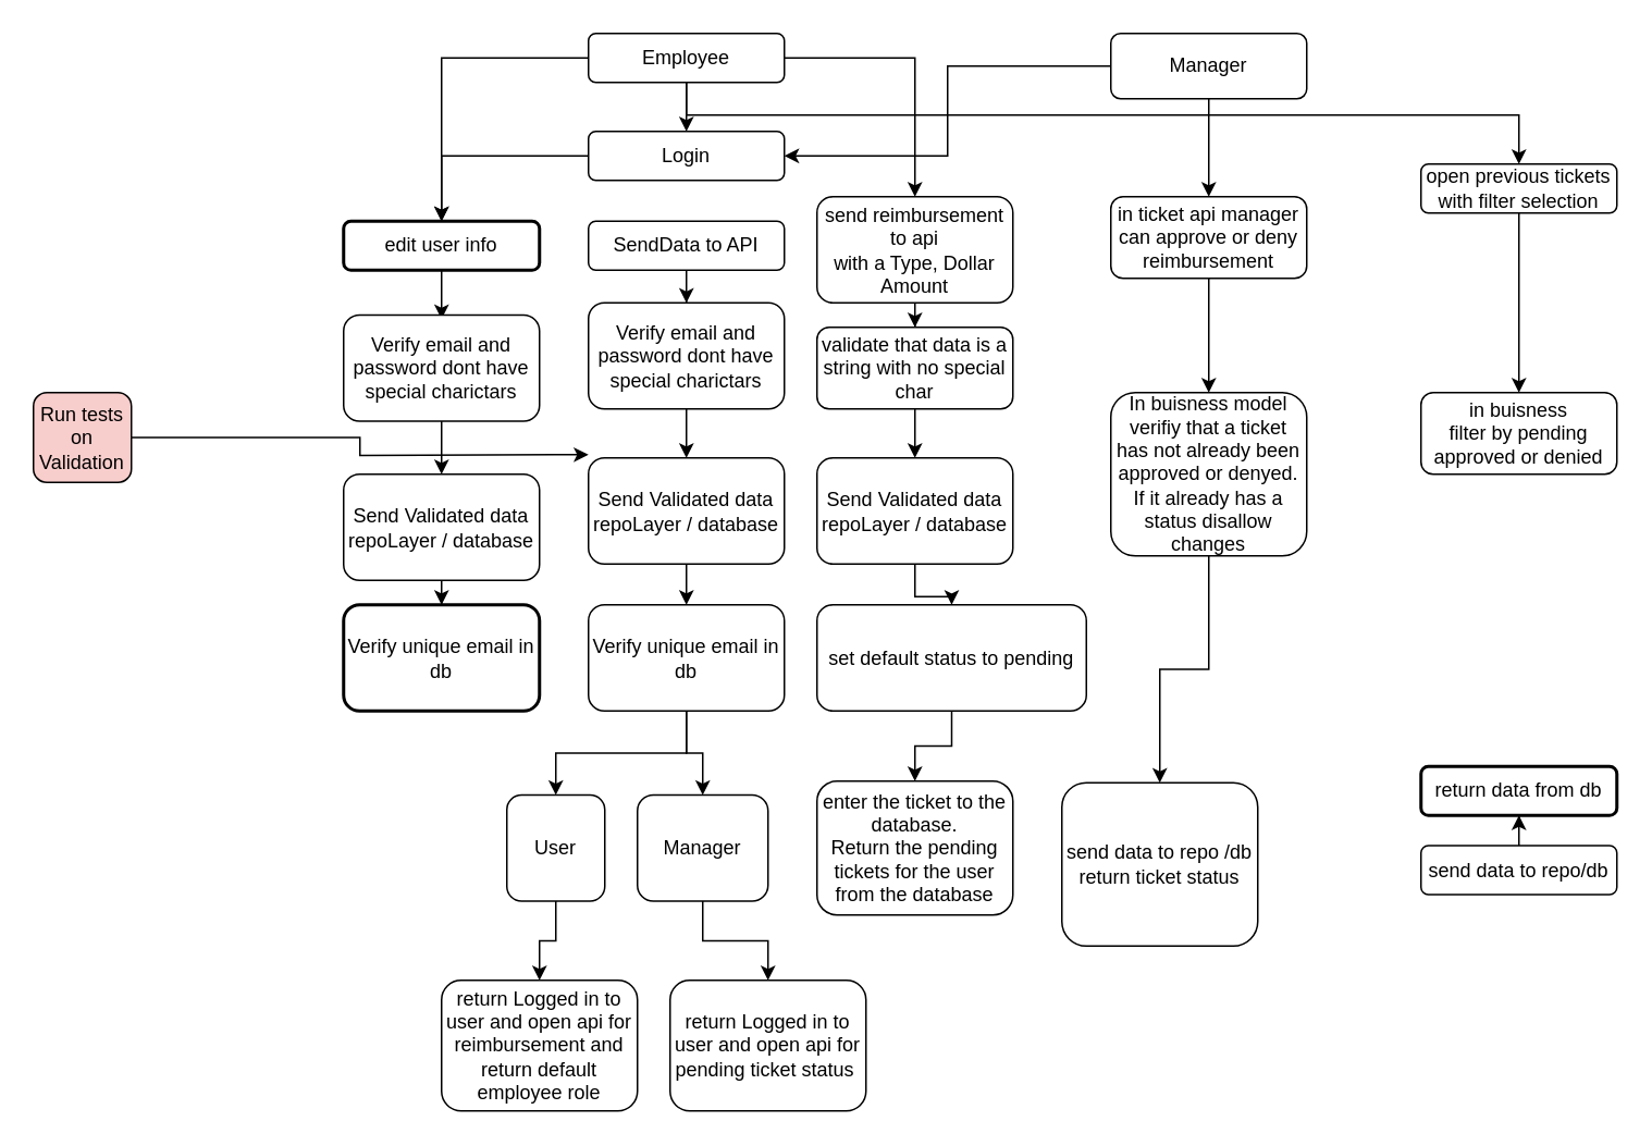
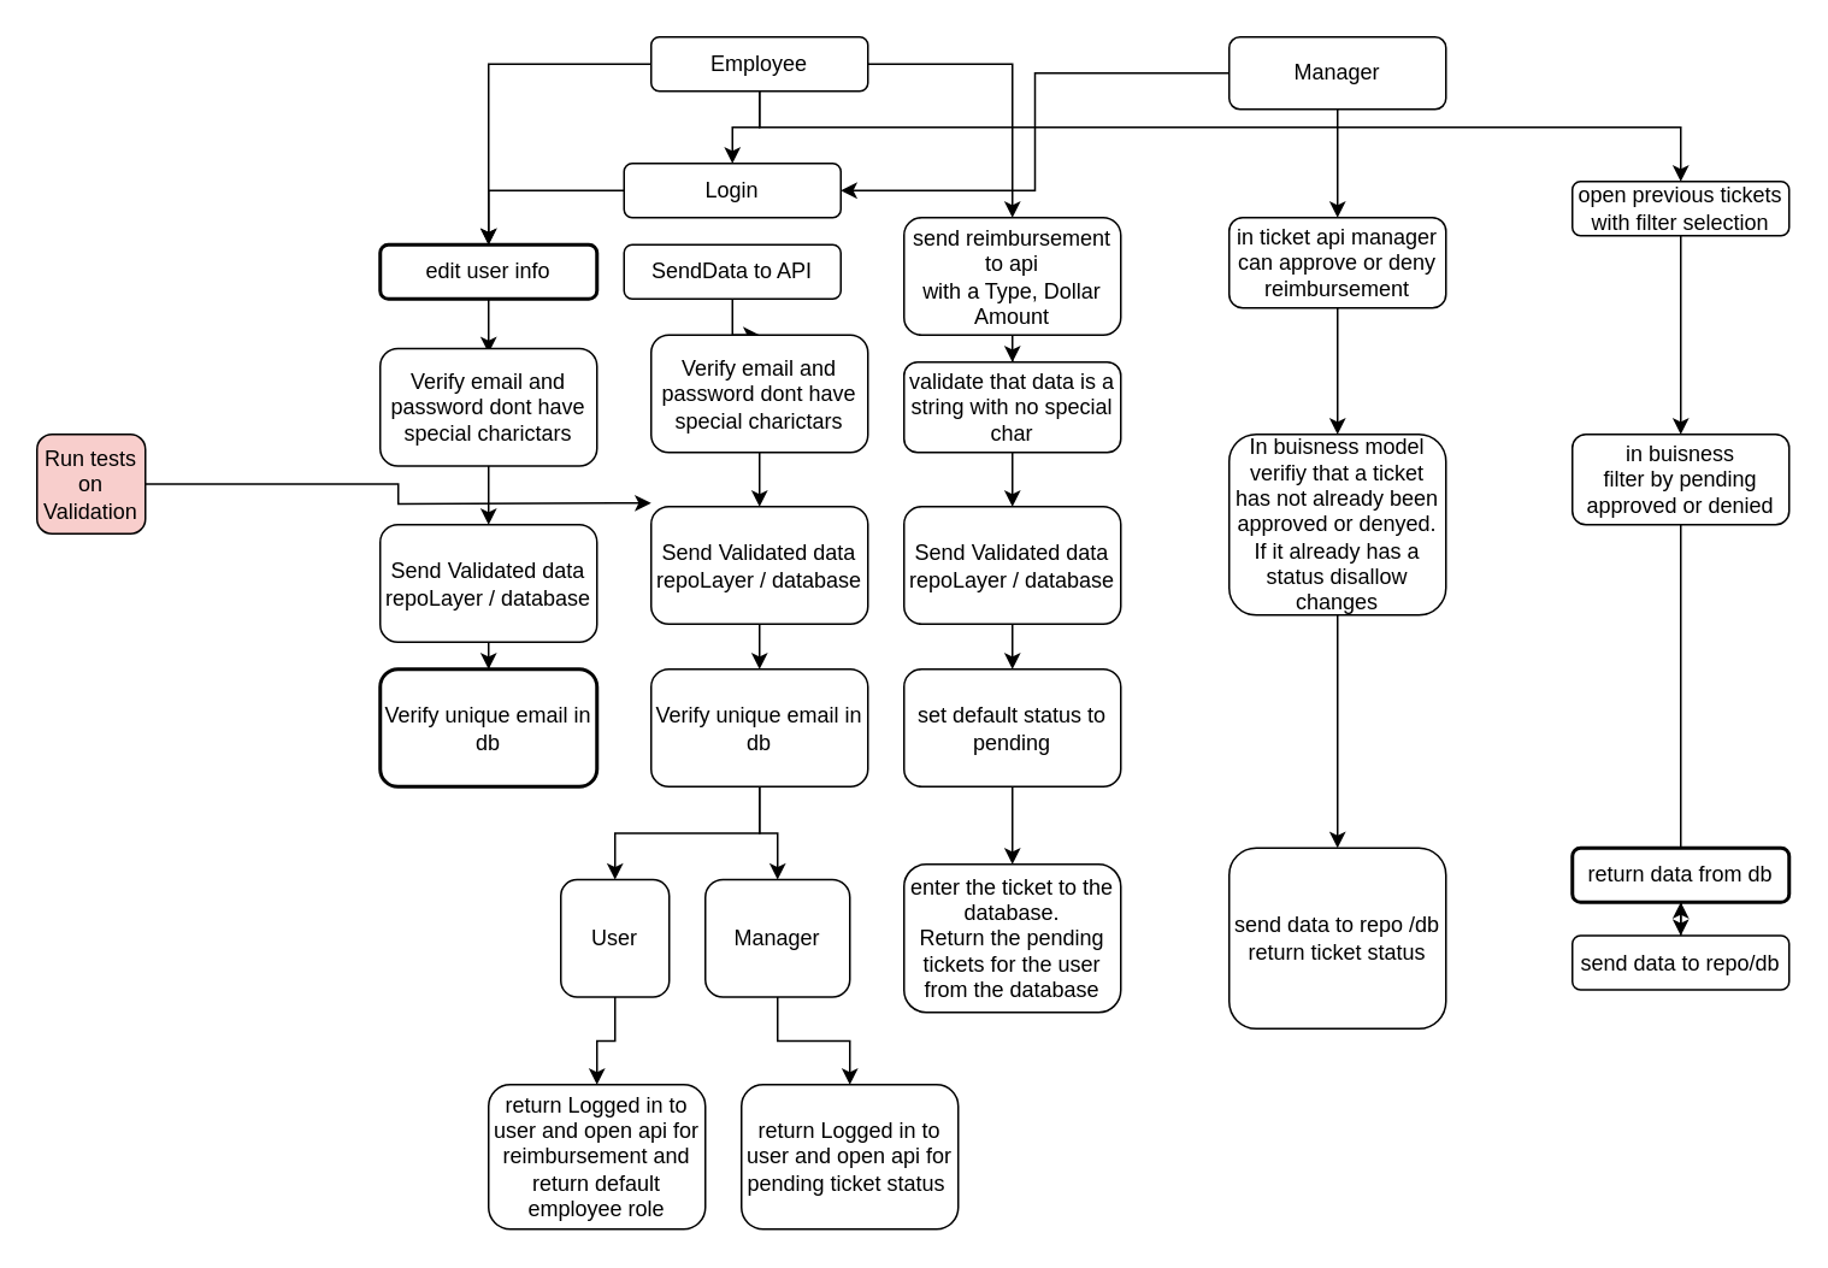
  <mxCell id="0" />
  <mxCell id="1" parent="0" />
  <mxCell id="2" style="edgeStyle=orthogonalEdgeStyle;rounded=0;orthogonalLoop=1;jettySize=auto;html=1;" parent="1" source="6" target="8" edge="1"><mxGeometry relative="1" as="geometry" /></mxCell>
  <mxCell id="3" style="edgeStyle=orthogonalEdgeStyle;rounded=0;orthogonalLoop=1;jettySize=auto;html=1;exitX=1;exitY=0.5;exitDx=0;exitDy=0;" parent="1" source="6" target="19" edge="1"><mxGeometry relative="1" as="geometry" /></mxCell>
  <mxCell id="4" style="edgeStyle=orthogonalEdgeStyle;rounded=0;orthogonalLoop=1;jettySize=auto;html=1;exitX=0.5;exitY=1;exitDx=0;exitDy=0;" parent="1" source="6" target="44" edge="1"><mxGeometry relative="1" as="geometry"><Array as="points"><mxPoint x="420" y="70" /><mxPoint x="930" y="70" /></Array></mxGeometry></mxCell>
  <mxCell id="5" style="edgeStyle=orthogonalEdgeStyle;rounded=0;orthogonalLoop=1;jettySize=auto;html=1;exitX=0;exitY=0.5;exitDx=0;exitDy=0;" parent="1" source="6" target="51" edge="1"><mxGeometry relative="1" as="geometry" /></mxCell>
  <mxCell id="6" value="Employee" style="rounded=1;whiteSpace=wrap;html=1;" parent="1" vertex="1"><mxGeometry x="360" y="20" width="120" height="30" as="geometry" /></mxCell>
  <mxCell id="7" style="edgeStyle=orthogonalEdgeStyle;rounded=0;orthogonalLoop=1;jettySize=auto;html=1;" parent="1" source="8" target="51" edge="1"><mxGeometry relative="1" as="geometry" /></mxCell>
- <mxCell id="8" value="Login" style="rounded=1;whiteSpace=wrap;html=1;" parent="1" vertex="1"><mxGeometry x="360" y="80" width="120" height="30" as="geometry" /></mxCell>
+ <mxCell id="8" value="Login" style="rounded=1;whiteSpace=wrap;html=1;" parent="1" vertex="1"><mxGeometry x="345" y="90" width="120" height="30" as="geometry" /></mxCell>
  <mxCell id="9" value="return Logged in to user and open api for reimbursement and return default employee role" style="rounded=1;whiteSpace=wrap;html=1;" parent="1" vertex="1"><mxGeometry x="270" y="600" width="120" height="80" as="geometry" /></mxCell>
  <mxCell id="10" style="edgeStyle=orthogonalEdgeStyle;rounded=0;orthogonalLoop=1;jettySize=auto;html=1;" parent="1" source="11" target="13" edge="1"><mxGeometry relative="1" as="geometry" /></mxCell>
- <mxCell id="11" value="SendData to API" style="rounded=1;whiteSpace=wrap;html=1;" parent="1" vertex="1"><mxGeometry x="360" y="135" width="120" height="30" as="geometry" /></mxCell>
+ <mxCell id="11" value="SendData to API" style="rounded=1;whiteSpace=wrap;html=1;" parent="1" vertex="1"><mxGeometry x="345" y="135" width="120" height="30" as="geometry" /></mxCell>
  <mxCell id="12" style="edgeStyle=orthogonalEdgeStyle;rounded=0;orthogonalLoop=1;jettySize=auto;html=1;exitX=0.5;exitY=1;exitDx=0;exitDy=0;" parent="1" source="13" target="15" edge="1"><mxGeometry relative="1" as="geometry" /></mxCell>
  <mxCell id="13" value="Verify email and password dont have special charictars" style="rounded=1;whiteSpace=wrap;html=1;" parent="1" vertex="1"><mxGeometry x="360" y="185" width="120" height="65" as="geometry" /></mxCell>
  <mxCell id="14" style="edgeStyle=orthogonalEdgeStyle;rounded=0;orthogonalLoop=1;jettySize=auto;html=1;" parent="1" source="15" target="24" edge="1"><mxGeometry relative="1" as="geometry" /></mxCell>
  <mxCell id="15" value="Send Validated data repoLayer / database" style="rounded=1;whiteSpace=wrap;html=1;" parent="1" vertex="1"><mxGeometry x="360" y="280" width="120" height="65" as="geometry" /></mxCell>
  <mxCell id="16" style="edgeStyle=orthogonalEdgeStyle;rounded=0;orthogonalLoop=1;jettySize=auto;html=1;" parent="1" source="17" edge="1"><mxGeometry relative="1" as="geometry"><mxPoint x="360" y="278" as="targetPoint" /></mxGeometry></mxCell>
  <mxCell id="17" value="Run tests on Validation" style="rounded=1;whiteSpace=wrap;html=1;fillColor=#f8cecc;" parent="1" vertex="1"><mxGeometry x="20" y="240" width="60" height="55" as="geometry" /></mxCell>
  <mxCell id="18" style="edgeStyle=orthogonalEdgeStyle;rounded=0;orthogonalLoop=1;jettySize=auto;html=1;" parent="1" source="19" target="21" edge="1"><mxGeometry relative="1" as="geometry" /></mxCell>
  <mxCell id="19" value="send reimbursement&lt;br&gt;to api&lt;br&gt;with a Type, Dollar Amount" style="rounded=1;whiteSpace=wrap;html=1;" parent="1" vertex="1"><mxGeometry x="500" y="120" width="120" height="65" as="geometry" /></mxCell>
  <mxCell id="20" style="edgeStyle=orthogonalEdgeStyle;rounded=0;orthogonalLoop=1;jettySize=auto;html=1;exitX=0.5;exitY=1;exitDx=0;exitDy=0;entryX=0.5;entryY=0;entryDx=0;entryDy=0;" parent="1" source="21" target="26" edge="1"><mxGeometry relative="1" as="geometry" /></mxCell>
  <mxCell id="21" value="validate that data is a string with no special char" style="rounded=1;whiteSpace=wrap;html=1;" parent="1" vertex="1"><mxGeometry x="500" y="200" width="120" height="50" as="geometry" /></mxCell>
  <mxCell id="22" style="edgeStyle=orthogonalEdgeStyle;rounded=0;orthogonalLoop=1;jettySize=auto;html=1;exitX=0.5;exitY=1;exitDx=0;exitDy=0;" parent="1" source="24" target="36" edge="1"><mxGeometry relative="1" as="geometry" /></mxCell>
  <mxCell id="23" style="edgeStyle=orthogonalEdgeStyle;rounded=0;orthogonalLoop=1;jettySize=auto;html=1;exitX=0.5;exitY=1;exitDx=0;exitDy=0;entryX=0.5;entryY=0;entryDx=0;entryDy=0;" parent="1" source="24" target="38" edge="1"><mxGeometry relative="1" as="geometry" /></mxCell>
  <mxCell id="24" value="Verify unique email in db" style="rounded=1;whiteSpace=wrap;html=1;" parent="1" vertex="1"><mxGeometry x="360" y="370" width="120" height="65" as="geometry" /></mxCell>
  <mxCell id="25" style="edgeStyle=orthogonalEdgeStyle;rounded=0;orthogonalLoop=1;jettySize=auto;html=1;exitX=0.5;exitY=1;exitDx=0;exitDy=0;" parent="1" source="26" target="28" edge="1"><mxGeometry relative="1" as="geometry" /></mxCell>
  <mxCell id="26" value="Send Validated data repoLayer / database" style="rounded=1;whiteSpace=wrap;html=1;" parent="1" vertex="1"><mxGeometry x="500" y="280" width="120" height="65" as="geometry" /></mxCell>
  <mxCell id="27" style="edgeStyle=orthogonalEdgeStyle;rounded=0;orthogonalLoop=1;jettySize=auto;html=1;" parent="1" source="28" target="29" edge="1"><mxGeometry relative="1" as="geometry" /></mxCell>
- <mxCell id="28" value="set default status to pending" style="rounded=1;whiteSpace=wrap;html=1;" parent="1" vertex="1"><mxGeometry x="500" y="370" width="165" height="65" as="geometry" /></mxCell>
+ <mxCell id="28" value="set default status to pending" style="rounded=1;whiteSpace=wrap;html=1;" parent="1" vertex="1"><mxGeometry x="500" y="370" width="120" height="65" as="geometry" /></mxCell>
  <mxCell id="29" value="enter the ticket to the database.&lt;br&gt;Return the pending tickets for the user from the database" style="rounded=1;whiteSpace=wrap;html=1;" parent="1" vertex="1"><mxGeometry x="500" y="478" width="120" height="82" as="geometry" /></mxCell>
  <mxCell id="30" style="edgeStyle=orthogonalEdgeStyle;rounded=0;orthogonalLoop=1;jettySize=auto;html=1;exitX=0;exitY=0.5;exitDx=0;exitDy=0;entryX=1;entryY=0.5;entryDx=0;entryDy=0;" parent="1" source="32" target="8" edge="1"><mxGeometry relative="1" as="geometry" /></mxCell>
  <mxCell id="31" style="edgeStyle=orthogonalEdgeStyle;rounded=0;orthogonalLoop=1;jettySize=auto;html=1;exitX=0.5;exitY=1;exitDx=0;exitDy=0;" parent="1" source="32" target="34" edge="1"><mxGeometry relative="1" as="geometry" /></mxCell>
  <mxCell id="32" value="Manager" style="rounded=1;whiteSpace=wrap;html=1;" parent="1" vertex="1"><mxGeometry x="680" y="20" width="120" height="40" as="geometry" /></mxCell>
  <mxCell id="33" style="edgeStyle=orthogonalEdgeStyle;rounded=0;orthogonalLoop=1;jettySize=auto;html=1;" parent="1" source="34" target="41" edge="1"><mxGeometry relative="1" as="geometry" /></mxCell>
  <mxCell id="34" value="in ticket api manager can approve or deny reimbursement" style="rounded=1;whiteSpace=wrap;html=1;" parent="1" vertex="1"><mxGeometry x="680" y="120" width="120" height="50" as="geometry" /></mxCell>
  <mxCell id="35" style="edgeStyle=orthogonalEdgeStyle;rounded=0;orthogonalLoop=1;jettySize=auto;html=1;exitX=0.5;exitY=1;exitDx=0;exitDy=0;entryX=0.5;entryY=0;entryDx=0;entryDy=0;" parent="1" source="36" target="9" edge="1"><mxGeometry relative="1" as="geometry" /></mxCell>
  <mxCell id="36" value="User" style="rounded=1;whiteSpace=wrap;html=1;" parent="1" vertex="1"><mxGeometry x="310" y="486.5" width="60" height="65" as="geometry" /></mxCell>
  <mxCell id="37" style="edgeStyle=orthogonalEdgeStyle;rounded=0;orthogonalLoop=1;jettySize=auto;html=1;exitX=0.5;exitY=1;exitDx=0;exitDy=0;entryX=0.5;entryY=0;entryDx=0;entryDy=0;" parent="1" source="38" target="39" edge="1"><mxGeometry relative="1" as="geometry" /></mxCell>
  <mxCell id="38" value="Manager" style="rounded=1;whiteSpace=wrap;html=1;" parent="1" vertex="1"><mxGeometry x="390" y="486.5" width="80" height="65" as="geometry" /></mxCell>
  <mxCell id="39" value="return Logged in to user and open api for pending ticket status&amp;nbsp;" style="rounded=1;whiteSpace=wrap;html=1;" parent="1" vertex="1"><mxGeometry x="410" y="600" width="120" height="80" as="geometry" /></mxCell>
  <mxCell id="40" style="edgeStyle=orthogonalEdgeStyle;rounded=0;orthogonalLoop=1;jettySize=auto;html=1;" parent="1" source="41" target="42" edge="1"><mxGeometry relative="1" as="geometry" /></mxCell>
  <mxCell id="41" value="In buisness model verifiy that a ticket has not already been approved or denyed.&lt;br&gt;If it already has a status disallow changes" style="rounded=1;whiteSpace=wrap;html=1;" parent="1" vertex="1"><mxGeometry x="680" y="240" width="120" height="100" as="geometry" /></mxCell>
- <mxCell id="42" value="send data to repo /db&lt;br&gt;return ticket status" style="rounded=1;whiteSpace=wrap;html=1;" parent="1" vertex="1"><mxGeometry x="650" y="479" width="120" height="100" as="geometry" /></mxCell>
+ <mxCell id="42" value="send data to repo /db&lt;br&gt;return ticket status" style="rounded=1;whiteSpace=wrap;html=1;" parent="1" vertex="1"><mxGeometry x="680" y="469" width="120" height="100" as="geometry" /></mxCell>
  <mxCell id="43" style="edgeStyle=orthogonalEdgeStyle;rounded=0;orthogonalLoop=1;jettySize=auto;html=1;" parent="1" source="44" target="46" edge="1"><mxGeometry relative="1" as="geometry" /></mxCell>
  <mxCell id="44" value="open previous tickets&lt;br&gt;with filter selection" style="rounded=1;whiteSpace=wrap;html=1;" parent="1" vertex="1"><mxGeometry x="870" y="100" width="120" height="30" as="geometry" /></mxCell>
+ <mxCell id="45" style="edgeStyle=orthogonalEdgeStyle;rounded=0;orthogonalLoop=1;jettySize=auto;html=1;" parent="1" source="46" target="48" edge="1"><mxGeometry relative="1" as="geometry" /></mxCell>
  <mxCell id="46" value="in buisness&lt;br&gt;filter by pending approved or denied" style="rounded=1;whiteSpace=wrap;html=1;" parent="1" vertex="1"><mxGeometry x="870" y="240" width="120" height="50" as="geometry" /></mxCell>
  <mxCell id="47" style="edgeStyle=orthogonalEdgeStyle;rounded=0;orthogonalLoop=1;jettySize=auto;html=1;" parent="1" source="48" target="49" edge="1"><mxGeometry relative="1" as="geometry" /></mxCell>
  <mxCell id="48" value="send data to repo/db" style="rounded=1;whiteSpace=wrap;html=1;" parent="1" vertex="1"><mxGeometry x="870" y="517.5" width="120" height="30" as="geometry" /></mxCell>
  <mxCell id="49" value="return data from db" style="rounded=1;whiteSpace=wrap;html=1;strokeWidth=2;" parent="1" vertex="1"><mxGeometry x="870" y="469" width="120" height="30" as="geometry" /></mxCell>
  <mxCell id="50" style="edgeStyle=orthogonalEdgeStyle;rounded=0;orthogonalLoop=1;jettySize=auto;html=1;" parent="1" source="51" edge="1"><mxGeometry relative="1" as="geometry"><mxPoint x="270" y="195" as="targetPoint" /></mxGeometry></mxCell>
  <mxCell id="51" value="edit user info" style="rounded=1;whiteSpace=wrap;html=1;strokeWidth=2;" parent="1" vertex="1"><mxGeometry x="210" y="135" width="120" height="30" as="geometry" /></mxCell>
  <mxCell id="52" style="edgeStyle=orthogonalEdgeStyle;rounded=0;orthogonalLoop=1;jettySize=auto;html=1;exitX=0.5;exitY=1;exitDx=0;exitDy=0;entryX=0.5;entryY=0;entryDx=0;entryDy=0;" parent="1" source="53" target="55" edge="1"><mxGeometry relative="1" as="geometry" /></mxCell>
  <mxCell id="53" value="Verify email and password dont have special charictars" style="rounded=1;whiteSpace=wrap;html=1;" parent="1" vertex="1"><mxGeometry x="210" y="192.5" width="120" height="65" as="geometry" /></mxCell>
  <mxCell id="54" style="edgeStyle=orthogonalEdgeStyle;rounded=0;orthogonalLoop=1;jettySize=auto;html=1;" parent="1" source="55" target="56" edge="1"><mxGeometry relative="1" as="geometry" /></mxCell>
  <mxCell id="55" value="Send Validated data repoLayer / database" style="rounded=1;whiteSpace=wrap;html=1;" parent="1" vertex="1"><mxGeometry x="210" y="290" width="120" height="65" as="geometry" /></mxCell>
  <mxCell id="56" value="Verify unique email in db" style="rounded=1;whiteSpace=wrap;html=1;strokeWidth=2;" parent="1" vertex="1"><mxGeometry x="210" y="370" width="120" height="65" as="geometry" /></mxCell>
